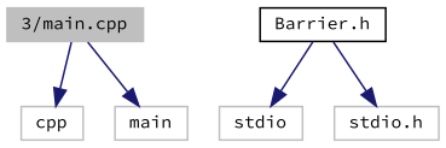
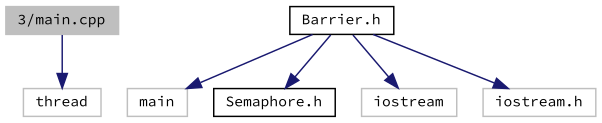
  digraph {
    fontname="Source Code Pro"
    node [color=grey75 fillcolor=white fontname="Source Code Pro" fontsize=10 shape=record style=filled]
    edge [color=midnightblue fontname="Source Code Pro" fontsize=10 labelfontname=Helvetica labelfontsize=10 style=solid]
    n1 [fillcolor=grey75 fontcolor=black height=0.2 label="3/main.cpp" width=0.4]
-   n2 [height=0.2 label=cpp width=0.4]
+   n2 [height=0.2 label=thread width=0.4]
    n3 [height=0.2 label=main width=0.4]
    n4 [color=black height=0.2 label="Barrier.h" width=0.4]
-   n6 [height=0.2 label=stdio width=0.4]
-   n7 [height=0.2 label="stdio.h" width=0.4]
+   n5 [color=black height=0.2 label="Semaphore.h" width=0.4]
+   n6 [height=0.2 label=iostream width=0.4]
+   n7 [height=0.2 label="iostream.h" width=0.4]
    n1 -> n2
-   n1 -> n3
+   n4 -> n3
+   n4 -> n5
    n4 -> n6
    n4 -> n7
  }
